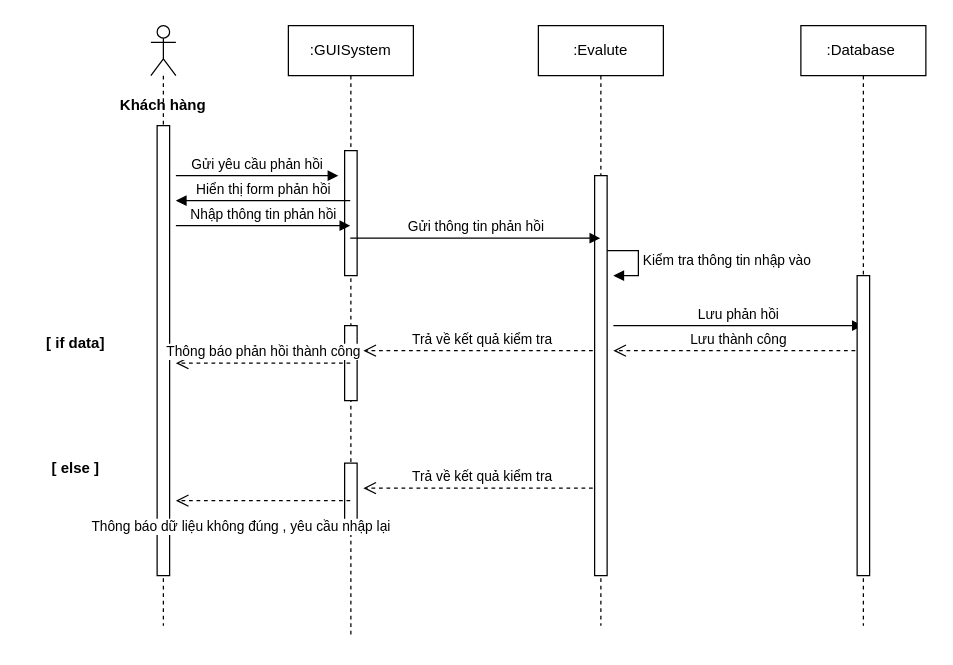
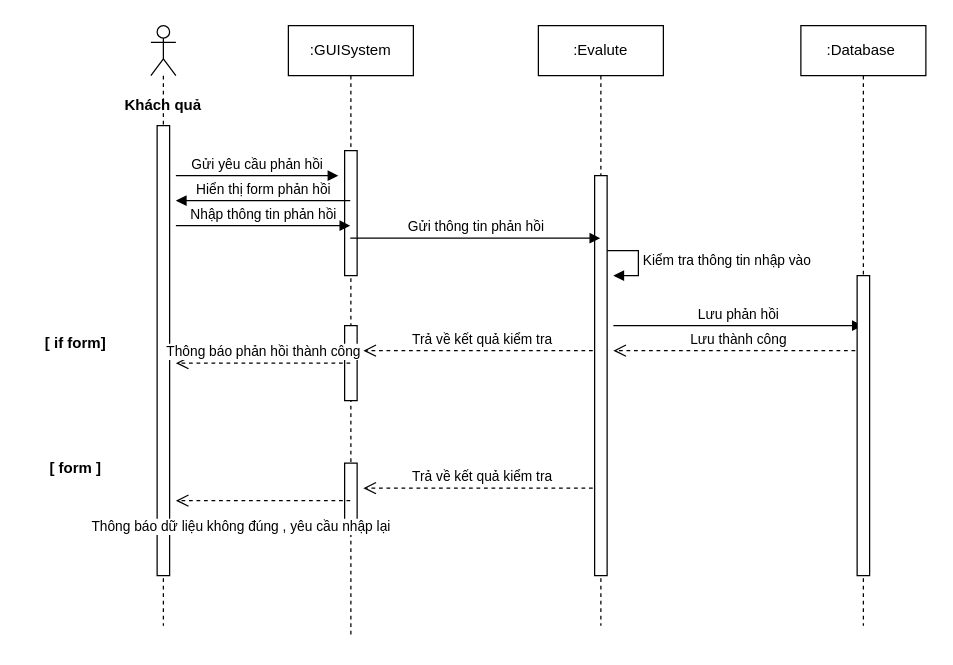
  <mxCell id="0" />
  <mxCell id="1" parent="0" />
  <mxCell id="2" value="" style="shape=umlLifeline;participant=umlActor;perimeter=lifelinePerimeter;whiteSpace=wrap;html=1;container=1;collapsible=0;recursiveResize=0;verticalAlign=top;spacingTop=36;outlineConnect=0;" vertex="1" parent="1"><mxGeometry x="120" y="20" width="20" height="480" as="geometry" /></mxCell>
  <mxCell id="3" value="" style="html=1;points=[];perimeter=orthogonalPerimeter;" vertex="1" parent="2"><mxGeometry x="5" y="80" width="10" height="360" as="geometry" /></mxCell>
  <mxCell id="4" value=":GUISystem" style="shape=umlLifeline;perimeter=lifelinePerimeter;whiteSpace=wrap;html=1;container=1;collapsible=0;recursiveResize=0;outlineConnect=0;" vertex="1" parent="1"><mxGeometry x="230" y="20" width="100" height="490" as="geometry" /></mxCell>
  <mxCell id="5" value="" style="html=1;points=[];perimeter=orthogonalPerimeter;" vertex="1" parent="4"><mxGeometry x="45" y="100" width="10" height="100" as="geometry" /></mxCell>
  <mxCell id="6" value="Trả về kết quả kiểm tra" style="html=1;verticalAlign=bottom;endArrow=open;dashed=1;endSize=8;" edge="1" parent="4" source="10"><mxGeometry relative="1" as="geometry"><mxPoint x="140" y="260" as="sourcePoint" /><mxPoint x="60" y="260" as="targetPoint" /></mxGeometry></mxCell>
  <mxCell id="7" value="" style="html=1;points=[];perimeter=orthogonalPerimeter;" vertex="1" parent="4"><mxGeometry x="45" y="240" width="10" height="60" as="geometry" /></mxCell>
  <mxCell id="8" value="" style="html=1;points=[];perimeter=orthogonalPerimeter;" vertex="1" parent="4"><mxGeometry x="45" y="350" width="10" height="50" as="geometry" /></mxCell>
  <mxCell id="9" value="Trả về kết quả kiểm tra" style="html=1;verticalAlign=bottom;endArrow=open;dashed=1;endSize=8;" edge="1" parent="4" source="10"><mxGeometry relative="1" as="geometry"><mxPoint x="140" y="370" as="sourcePoint" /><mxPoint x="60" y="370" as="targetPoint" /></mxGeometry></mxCell>
  <mxCell id="10" value=":Evalute" style="shape=umlLifeline;perimeter=lifelinePerimeter;whiteSpace=wrap;html=1;container=1;collapsible=0;recursiveResize=0;outlineConnect=0;" vertex="1" parent="1"><mxGeometry x="430" y="20" width="100" height="480" as="geometry" /></mxCell>
  <mxCell id="11" value="" style="html=1;points=[];perimeter=orthogonalPerimeter;" vertex="1" parent="10"><mxGeometry x="45" y="120" width="10" height="320" as="geometry" /></mxCell>
  <mxCell id="12" value="Kiểm tra thông tin nhập vào" style="edgeStyle=orthogonalEdgeStyle;html=1;align=left;spacingLeft=2;endArrow=block;rounded=0;entryX=1;entryY=0;" edge="1" parent="10"><mxGeometry relative="1" as="geometry"><mxPoint x="55" y="180" as="sourcePoint" /><Array as="points"><mxPoint x="80" y="180" /></Array><mxPoint x="60" y="200" as="targetPoint" /></mxGeometry></mxCell>
  <mxCell id="13" value="Lưu phản hồi" style="html=1;verticalAlign=bottom;endArrow=block;" edge="1" parent="10" target="15"><mxGeometry width="80" relative="1" as="geometry"><mxPoint x="60" y="240" as="sourcePoint" /><mxPoint x="140" y="240" as="targetPoint" /></mxGeometry></mxCell>
  <mxCell id="14" value="Lưu thành công" style="html=1;verticalAlign=bottom;endArrow=open;dashed=1;endSize=8;" edge="1" parent="10" source="15"><mxGeometry relative="1" as="geometry"><mxPoint x="140" y="260" as="sourcePoint" /><mxPoint x="60" y="260" as="targetPoint" /></mxGeometry></mxCell>
  <mxCell id="15" value=":Database&amp;nbsp;" style="shape=umlLifeline;perimeter=lifelinePerimeter;whiteSpace=wrap;html=1;container=1;collapsible=0;recursiveResize=0;outlineConnect=0;" vertex="1" parent="1"><mxGeometry x="640" y="20" width="100" height="480" as="geometry" /></mxCell>
  <mxCell id="16" value="" style="html=1;points=[];perimeter=orthogonalPerimeter;" vertex="1" parent="15"><mxGeometry x="45" y="200" width="10" height="240" as="geometry" /></mxCell>
- <mxCell id="17" value="Khách hàng" style="text;align=center;fontStyle=1;verticalAlign=middle;spacingLeft=3;spacingRight=3;strokeColor=none;rotatable=0;points=[[0,0.5],[1,0.5]];portConstraint=eastwest;" vertex="1" parent="1"><mxGeometry x="90" y="70" width="80" height="26" as="geometry" /></mxCell>
+ <mxCell id="17" value="Khách quả" style="text;align=center;fontStyle=1;verticalAlign=middle;spacingLeft=3;spacingRight=3;strokeColor=none;rotatable=0;points=[[0,0.5],[1,0.5]];portConstraint=eastwest;" vertex="1" parent="1"><mxGeometry x="90" y="70" width="80" height="26" as="geometry" /></mxCell>
  <mxCell id="18" value="Gửi yêu cầu phản hồi" style="html=1;verticalAlign=bottom;endArrow=block;" edge="1" parent="1"><mxGeometry width="80" relative="1" as="geometry"><mxPoint x="140" y="140" as="sourcePoint" /><mxPoint x="270" y="140" as="targetPoint" /><Array as="points"><mxPoint x="190" y="140" /></Array></mxGeometry></mxCell>
  <mxCell id="19" value="Hiển thị form phản hồi" style="html=1;verticalAlign=bottom;endArrow=block;" edge="1" parent="1" source="4"><mxGeometry width="80" relative="1" as="geometry"><mxPoint x="170" y="170" as="sourcePoint" /><mxPoint x="140" y="160" as="targetPoint" /><Array as="points"><mxPoint x="180" y="160" /></Array></mxGeometry></mxCell>
  <mxCell id="20" value="Nhập thông tin phản hồi" style="html=1;verticalAlign=bottom;endArrow=block;" edge="1" parent="1" target="4"><mxGeometry width="80" relative="1" as="geometry"><mxPoint x="140" y="180" as="sourcePoint" /><mxPoint x="230" y="190" as="targetPoint" /><Array as="points"><mxPoint x="180" y="180" /></Array></mxGeometry></mxCell>
  <mxCell id="21" value="Gửi thông tin phản hồi" style="html=1;verticalAlign=bottom;endArrow=block;" edge="1" parent="1" source="4" target="10"><mxGeometry width="80" relative="1" as="geometry"><mxPoint x="290" y="160" as="sourcePoint" /><mxPoint x="470" y="160" as="targetPoint" /><Array as="points"><mxPoint x="340" y="190" /><mxPoint x="410" y="190" /></Array></mxGeometry></mxCell>
  <mxCell id="22" value="Thông báo phản hồi thành công" style="html=1;verticalAlign=bottom;endArrow=open;dashed=1;endSize=8;" edge="1" parent="1" source="4"><mxGeometry relative="1" as="geometry"><mxPoint x="230" y="280" as="sourcePoint" /><mxPoint x="140" y="290" as="targetPoint" /></mxGeometry></mxCell>
  <mxCell id="23" value="Thông báo dữ liệu không đúng , yêu cầu nhập lại" style="html=1;verticalAlign=bottom;endArrow=open;dashed=1;endSize=8;" edge="1" parent="1" source="4"><mxGeometry x="0.283" y="30" relative="1" as="geometry"><mxPoint x="230" y="400" as="sourcePoint" /><mxPoint x="140" y="400" as="targetPoint" /><mxPoint x="1" as="offset" /></mxGeometry></mxCell>
- <mxCell id="24" value="[ if data]" style="text;align=center;fontStyle=1;verticalAlign=middle;spacingLeft=3;spacingRight=3;strokeColor=none;rotatable=0;points=[[0,0.5],[1,0.5]];portConstraint=eastwest;" vertex="1" parent="1"><mxGeometry x="20" y="260" width="80" height="26" as="geometry" /></mxCell>
- <mxCell id="25" value="[ else ]" style="text;align=center;fontStyle=1;verticalAlign=middle;spacingLeft=3;spacingRight=3;strokeColor=none;rotatable=0;points=[[0,0.5],[1,0.5]];portConstraint=eastwest;" vertex="1" parent="1"><mxGeometry x="20" y="360" width="80" height="26" as="geometry" /></mxCell>
+ <mxCell id="24" value="[ if form]" style="text;align=center;fontStyle=1;verticalAlign=middle;spacingLeft=3;spacingRight=3;strokeColor=none;rotatable=0;points=[[0,0.5],[1,0.5]];portConstraint=eastwest;" vertex="1" parent="1"><mxGeometry x="20" y="260" width="80" height="26" as="geometry" /></mxCell>
+ <mxCell id="25" value="[ form ]" style="text;align=center;fontStyle=1;verticalAlign=middle;spacingLeft=3;spacingRight=3;strokeColor=none;rotatable=0;points=[[0,0.5],[1,0.5]];portConstraint=eastwest;" vertex="1" parent="1"><mxGeometry x="20" y="360" width="80" height="26" as="geometry" /></mxCell>
